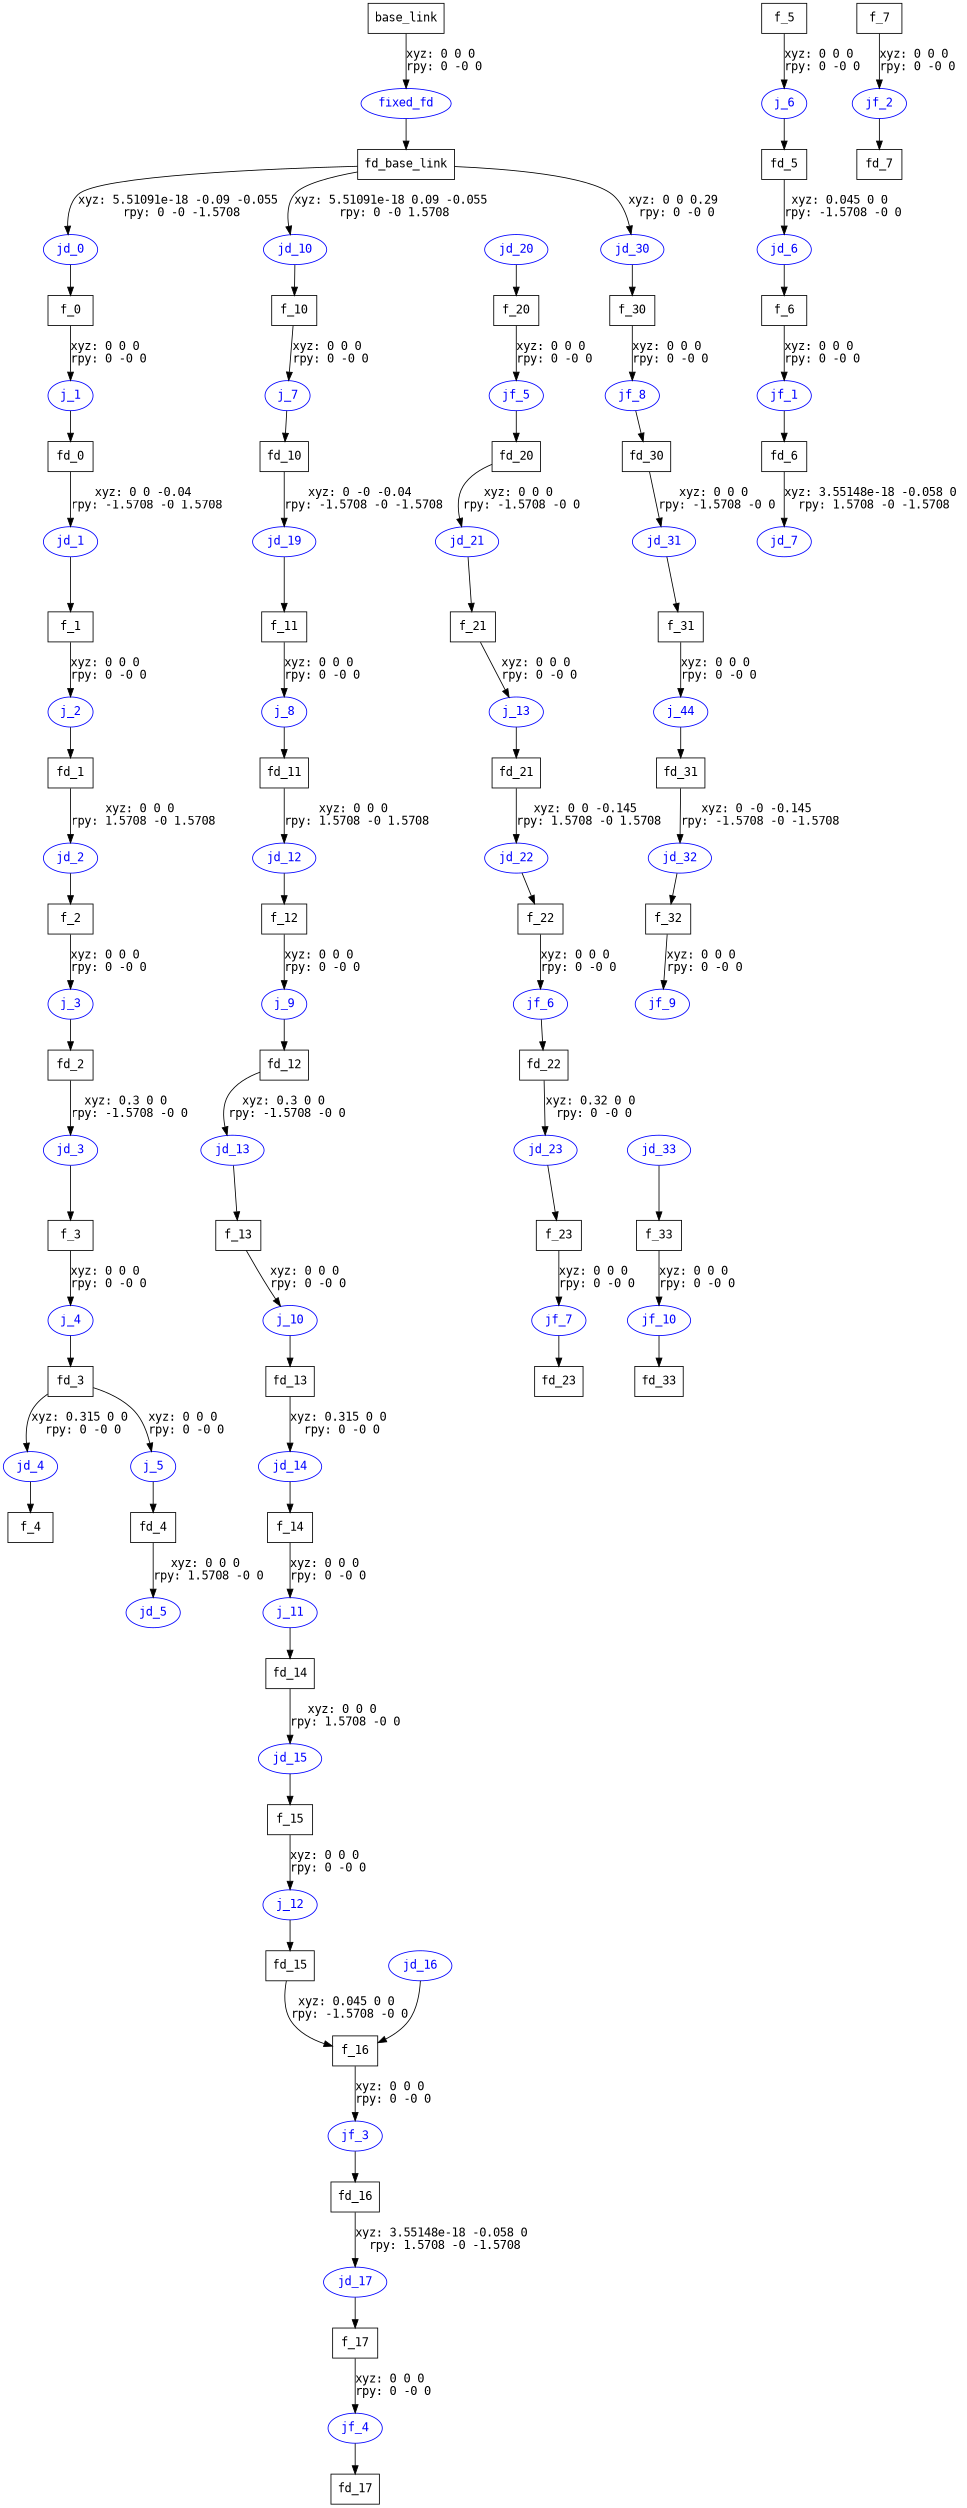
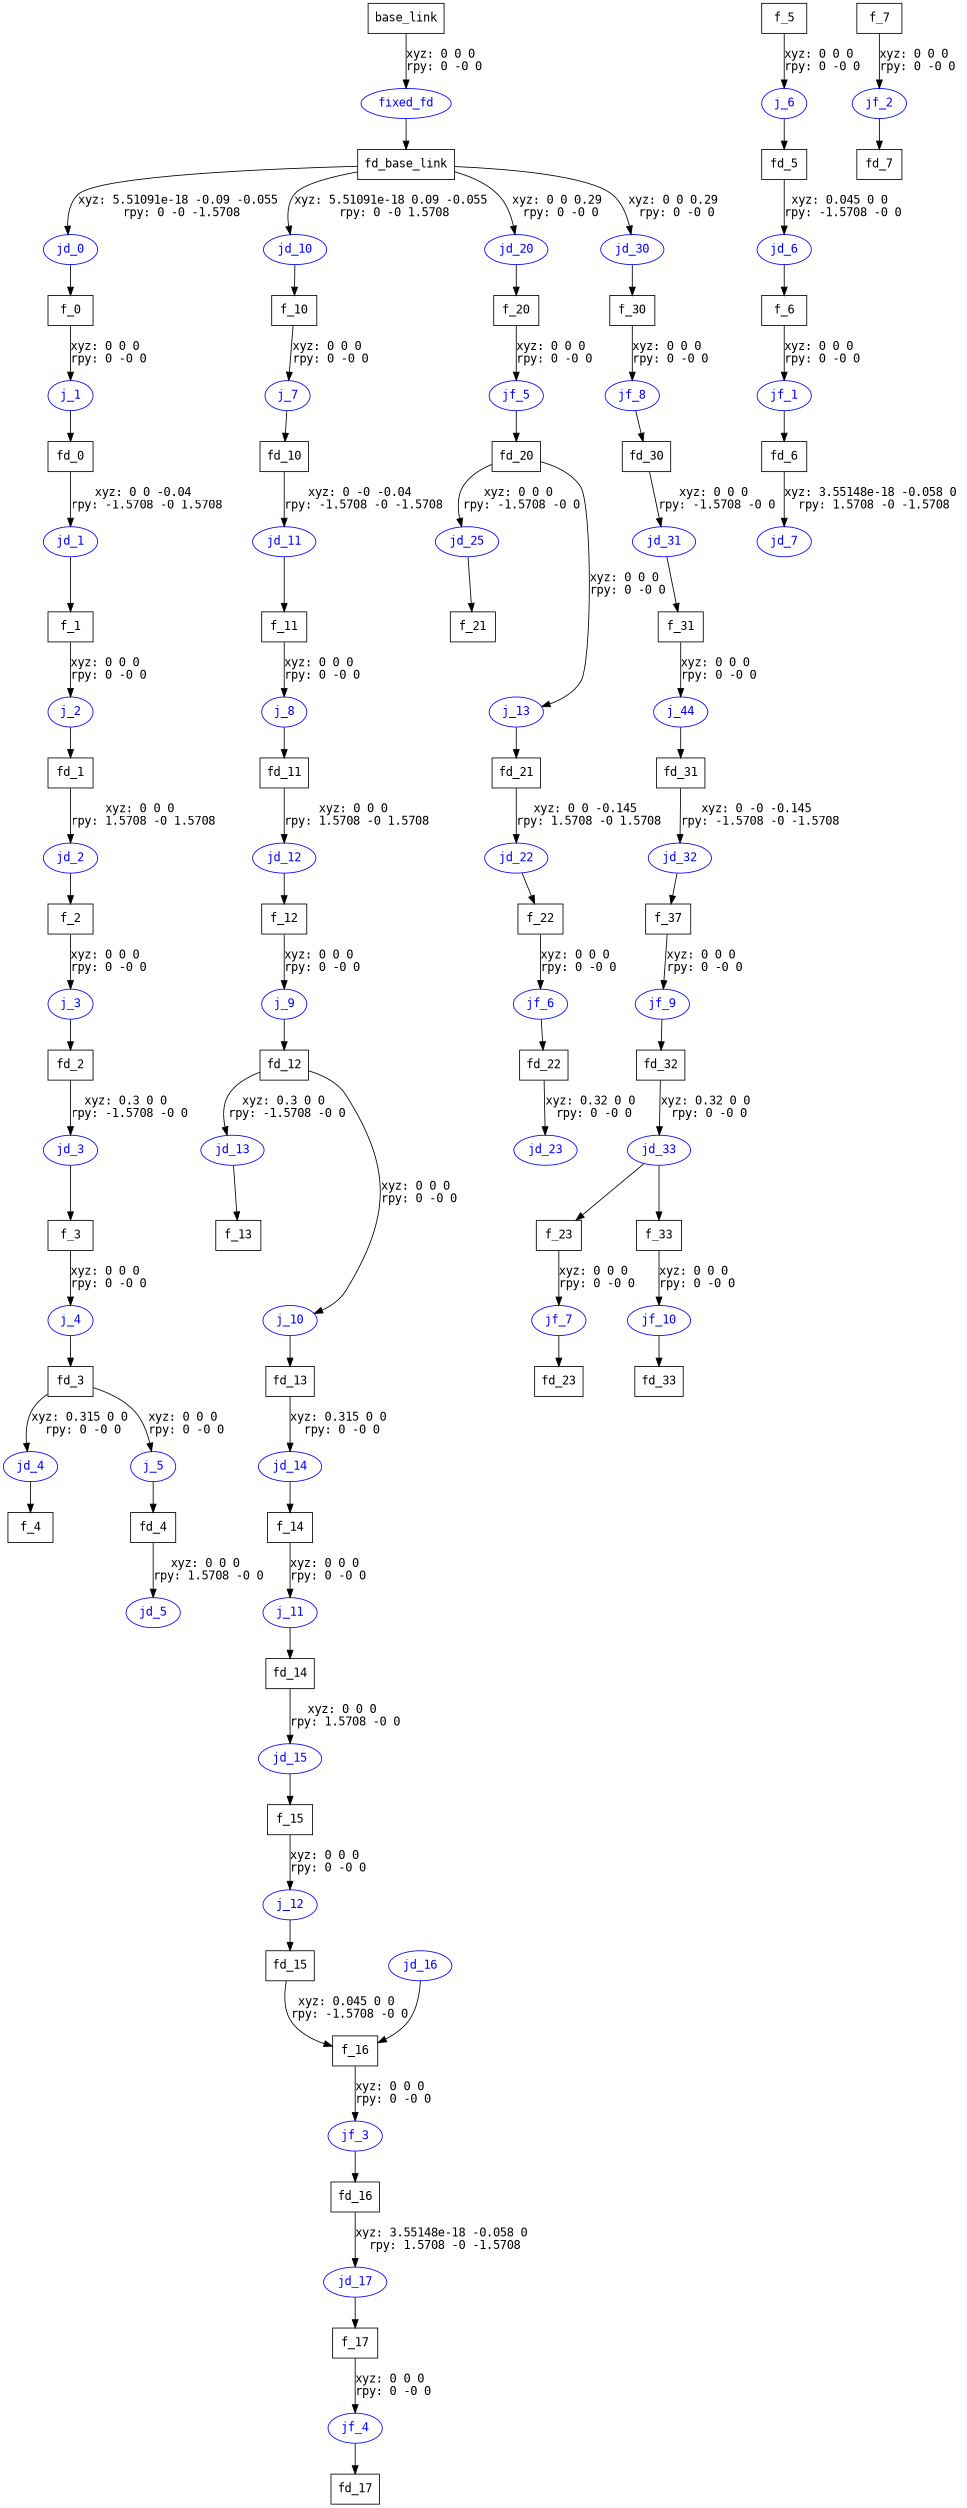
  digraph {
    fontname="DejaVu Sans Mono"
    node [fontname="DejaVu Sans Mono" shape=box]
    edge [fontname="DejaVu Sans Mono"]
    n1 [label=base_link]
    fixed_fd [color=blue fontcolor=blue shape=ellipse]
    n3 [label=fd_base_link]
    jd_0 [color=blue fontcolor=blue shape=ellipse]
    jd_10 [color=blue fontcolor=blue shape=ellipse]
    jd_20 [color=blue fontcolor=blue shape=ellipse]
    jd_30 [color=blue fontcolor=blue shape=ellipse]
    n8 [label=f_0]
    n9 [label=f_10]
    n10 [label=f_20]
    n11 [label=f_30]
    j_1 [color=blue fontcolor=blue shape=ellipse]
    n13 [label=fd_0]
    jd_1 [color=blue fontcolor=blue shape=ellipse]
    n15 [label=f_1]
    j_2 [color=blue fontcolor=blue shape=ellipse]
    n17 [label=fd_1]
    jd_2 [color=blue fontcolor=blue shape=ellipse]
    n19 [label=f_2]
    j_3 [color=blue fontcolor=blue shape=ellipse]
    n21 [label=fd_2]
    jd_3 [color=blue fontcolor=blue shape=ellipse]
    n23 [label=f_3]
    j_4 [color=blue fontcolor=blue shape=ellipse]
    n25 [label=fd_3]
    jd_4 [color=blue fontcolor=blue shape=ellipse]
    j_5 [color=blue fontcolor=blue shape=ellipse]
    n28 [label=f_4]
    n29 [label=fd_4]
    jd_5 [color=blue fontcolor=blue shape=ellipse]
    n31 [label=f_5]
    j_6 [color=blue fontcolor=blue shape=ellipse]
    n33 [label=fd_5]
    jd_6 [color=blue fontcolor=blue shape=ellipse]
    n35 [label=f_6]
    jf_1 [color=blue fontcolor=blue shape=ellipse]
    n37 [label=fd_6]
    jd_7 [color=blue fontcolor=blue shape=ellipse]
    n39 [label=f_7]
    jf_2 [color=blue fontcolor=blue shape=ellipse]
    n41 [label=fd_7]
    j_7 [color=blue fontcolor=blue shape=ellipse]
    n43 [label=fd_10]
-   jd_11 [color=blue fontcolor=blue shape=ellipse label=jd_19]
+   jd_11 [color=blue fontcolor=blue shape=ellipse]
    n45 [label=f_11]
    j_8 [color=blue fontcolor=blue shape=ellipse]
    n47 [label=fd_11]
    jd_12 [color=blue fontcolor=blue shape=ellipse]
    n49 [label=f_12]
    j_9 [color=blue fontcolor=blue shape=ellipse]
    n51 [label=fd_12]
    jd_13 [color=blue fontcolor=blue shape=ellipse]
    n53 [label=f_13]
    j_10 [color=blue fontcolor=blue shape=ellipse]
    n55 [label=fd_13]
    jd_14 [color=blue fontcolor=blue shape=ellipse]
    n57 [label=f_14]
    j_11 [color=blue fontcolor=blue shape=ellipse]
    n59 [label=fd_14]
    jd_15 [color=blue fontcolor=blue shape=ellipse]
    n61 [label=f_15]
    j_12 [color=blue fontcolor=blue shape=ellipse]
    n63 [label=fd_15]
    n64 [label=f_16]
    jd_16 [color=blue fontcolor=blue shape=ellipse]
    jf_3 [color=blue fontcolor=blue shape=ellipse]
    n67 [label=fd_16]
    jd_17 [color=blue fontcolor=blue shape=ellipse]
    n69 [label=f_17]
    jf_4 [color=blue fontcolor=blue shape=ellipse]
    n71 [label=fd_17]
    jf_5 [color=blue fontcolor=blue shape=ellipse]
    n73 [label=fd_20]
-   jd_21 [color=blue fontcolor=blue shape=ellipse]
+   jd_21 [color=blue fontcolor=blue shape=ellipse label=jd_25]
    n75 [label=f_21]
    j_13 [color=blue fontcolor=blue shape=ellipse]
    n77 [label=fd_21]
    jd_22 [color=blue fontcolor=blue shape=ellipse]
    n79 [label=f_22]
    jf_6 [color=blue fontcolor=blue shape=ellipse]
    n81 [label=fd_22]
    jd_23 [color=blue fontcolor=blue shape=ellipse]
    n83 [label=f_23]
    jf_7 [color=blue fontcolor=blue shape=ellipse]
    n85 [label=fd_23]
    jf_8 [color=blue fontcolor=blue shape=ellipse]
    n87 [label=fd_30]
    jd_31 [color=blue fontcolor=blue shape=ellipse]
    n89 [label=f_31]
    n90 [color=blue fontcolor=blue label=j_44 shape=ellipse]
    n91 [label=fd_31]
    jd_32 [color=blue fontcolor=blue shape=ellipse]
-   n93 [label=f_32]
+   n93 [label=f_37]
    jf_9 [color=blue fontcolor=blue shape=ellipse]
+   n95 [label=fd_32]
    jd_33 [color=blue fontcolor=blue shape=ellipse]
    n97 [label=f_33]
    jf_10 [color=blue fontcolor=blue shape=ellipse]
    n99 [label=fd_33]
    n1 -> fixed_fd [label="xyz: 0 0 0 \nrpy: 0 -0 0"]
    fixed_fd -> n3
    n3 -> jd_0 [label="xyz: 5.51091e-18 -0.09 -0.055 \nrpy: 0 -0 -1.5708"]
    n3 -> jd_10 [label="xyz: 5.51091e-18 0.09 -0.055 \nrpy: 0 -0 1.5708"]
+   n3 -> jd_20 [label="xyz: 0 0 0.29 \nrpy: 0 -0 0"]
    n3 -> jd_30 [label="xyz: 0 0 0.29 \nrpy: 0 -0 0"]
    jd_0 -> n8
    jd_10 -> n9
    jd_20 -> n10
    jd_30 -> n11
    n8 -> j_1 [label="xyz: 0 0 0 \nrpy: 0 -0 0"]
    n9 -> j_7 [label="xyz: 0 0 0 \nrpy: 0 -0 0"]
    n10 -> jf_5 [label="xyz: 0 0 0 \nrpy: 0 -0 0"]
    n11 -> jf_8 [label="xyz: 0 0 0 \nrpy: 0 -0 0"]
    j_1 -> n13
    n13 -> jd_1 [label="xyz: 0 0 -0.04 \nrpy: -1.5708 -0 1.5708"]
    jd_1 -> n15
    n15 -> j_2 [label="xyz: 0 0 0 \nrpy: 0 -0 0"]
    j_2 -> n17
    n17 -> jd_2 [label="xyz: 0 0 0 \nrpy: 1.5708 -0 1.5708"]
    jd_2 -> n19
    n19 -> j_3 [label="xyz: 0 0 0 \nrpy: 0 -0 0"]
    j_3 -> n21
    n21 -> jd_3 [label="xyz: 0.3 0 0 \nrpy: -1.5708 -0 0"]
    jd_3 -> n23
    n23 -> j_4 [label="xyz: 0 0 0 \nrpy: 0 -0 0"]
    j_4 -> n25
    n25 -> jd_4 [label="xyz: 0.315 0 0 \nrpy: 0 -0 0"]
    n25 -> j_5 [label="xyz: 0 0 0 \nrpy: 0 -0 0"]
    jd_4 -> n28
    j_5 -> n29
    n29 -> jd_5 [label="xyz: 0 0 0 \nrpy: 1.5708 -0 0"]
    n31 -> j_6 [label="xyz: 0 0 0 \nrpy: 0 -0 0"]
    j_6 -> n33
    n33 -> jd_6 [label="xyz: 0.045 0 0 \nrpy: -1.5708 -0 0"]
    jd_6 -> n35
    n35 -> jf_1 [label="xyz: 0 0 0 \nrpy: 0 -0 0"]
    jf_1 -> n37
    n37 -> jd_7 [label="xyz: 3.55148e-18 -0.058 0 \nrpy: 1.5708 -0 -1.5708"]
    n39 -> jf_2 [label="xyz: 0 0 0 \nrpy: 0 -0 0"]
    jf_2 -> n41
    j_7 -> n43
    n43 -> jd_11 [label="xyz: 0 -0 -0.04 \nrpy: -1.5708 -0 -1.5708"]
    jd_11 -> n45
    n45 -> j_8 [label="xyz: 0 0 0 \nrpy: 0 -0 0"]
    j_8 -> n47
    n47 -> jd_12 [label="xyz: 0 0 0 \nrpy: 1.5708 -0 1.5708"]
    jd_12 -> n49
    n49 -> j_9 [label="xyz: 0 0 0 \nrpy: 0 -0 0"]
    j_9 -> n51
    n51 -> jd_13 [label="xyz: 0.3 0 0 \nrpy: -1.5708 -0 0"]
    jd_13 -> n53
-   n53 -> j_10 [label="xyz: 0 0 0 \nrpy: 0 -0 0"]
+   n51 -> j_10 [label="xyz: 0 0 0 \nrpy: 0 -0 0"]
    j_10 -> n55
    n55 -> jd_14 [label="xyz: 0.315 0 0 \nrpy: 0 -0 0"]
    jd_14 -> n57
    n57 -> j_11 [label="xyz: 0 0 0 \nrpy: 0 -0 0"]
    j_11 -> n59
    n59 -> jd_15 [label="xyz: 0 0 0 \nrpy: 1.5708 -0 0"]
    jd_15 -> n61
    n61 -> j_12 [label="xyz: 0 0 0 \nrpy: 0 -0 0"]
    j_12 -> n63
    n63 -> n64 [label="xyz: 0.045 0 0 \nrpy: -1.5708 -0 0"]
    n64 -> jf_3 [label="xyz: 0 0 0 \nrpy: 0 -0 0"]
    jd_16 -> n64
    jf_3 -> n67
    n67 -> jd_17 [label="xyz: 3.55148e-18 -0.058 0 \nrpy: 1.5708 -0 -1.5708"]
    jd_17 -> n69
    n69 -> jf_4 [label="xyz: 0 0 0 \nrpy: 0 -0 0"]
    jf_4 -> n71
    jf_5 -> n73
    n73 -> jd_21 [label="xyz: 0 0 0 \nrpy: -1.5708 -0 0"]
    jd_21 -> n75
-   n75 -> j_13 [label="xyz: 0 0 0 \nrpy: 0 -0 0"]
+   n73 -> j_13 [label="xyz: 0 0 0 \nrpy: 0 -0 0"]
    j_13 -> n77
    n77 -> jd_22 [label="xyz: 0 0 -0.145 \nrpy: 1.5708 -0 1.5708"]
    jd_22 -> n79
    n79 -> jf_6 [label="xyz: 0 0 0 \nrpy: 0 -0 0"]
    jf_6 -> n81
    n81 -> jd_23 [label="xyz: 0.32 0 0 \nrpy: 0 -0 0"]
-   jd_23 -> n83
+   jd_33 -> n83
    n83 -> jf_7 [label="xyz: 0 0 0 \nrpy: 0 -0 0"]
    jf_7 -> n85
    jf_8 -> n87
    n87 -> jd_31 [label="xyz: 0 0 0 \nrpy: -1.5708 -0 0"]
    jd_31 -> n89
    n89 -> n90 [label="xyz: 0 0 0 \nrpy: 0 -0 0"]
    n90 -> n91
    n91 -> jd_32 [label="xyz: 0 -0 -0.145 \nrpy: -1.5708 -0 -1.5708"]
    jd_32 -> n93
    n93 -> jf_9 [label="xyz: 0 0 0 \nrpy: 0 -0 0"]
+   jf_9 -> n95
+   n95 -> jd_33 [label="xyz: 0.32 0 0 \nrpy: 0 -0 0"]
    jd_33 -> n97
    n97 -> jf_10 [label="xyz: 0 0 0 \nrpy: 0 -0 0"]
    jf_10 -> n99
  }
